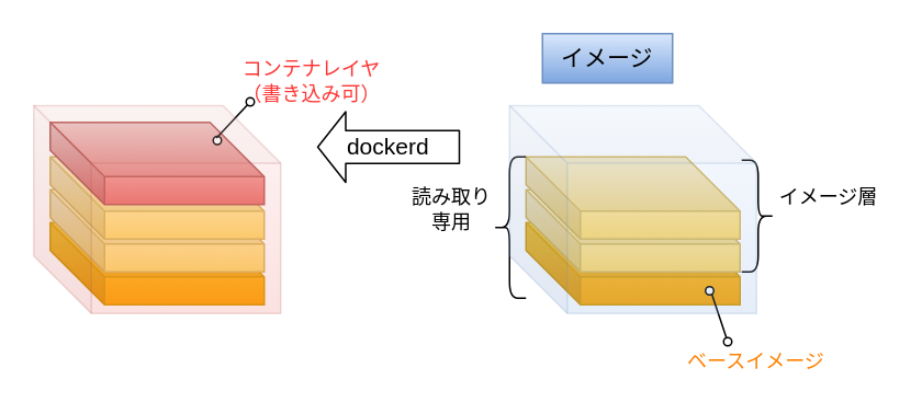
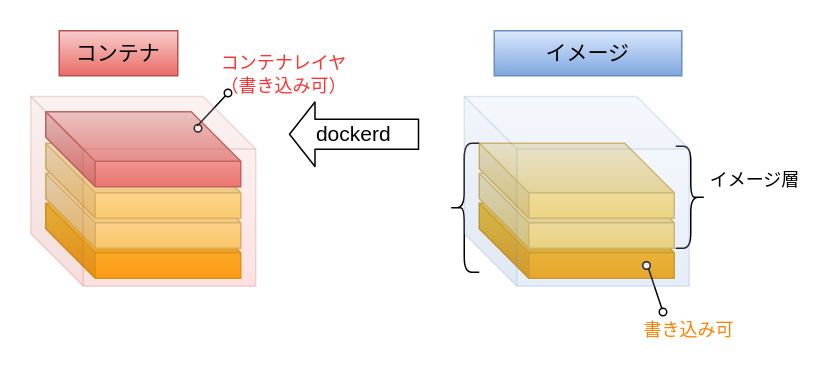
  <mxCell id="0" />
  <mxCell id="1" parent="0" />
  <mxCell id="2" value="" style="shape=cube;whiteSpace=wrap;html=1;boundedLbl=1;backgroundOutline=1;darkOpacity=0.05;darkOpacity2=0.1;size=33;fillColor=#ffcd28;strokeColor=#d79b00;gradientColor=#ffa500;" vertex="1" parent="1"><mxGeometry x="319" y="135" width="130" height="50" as="geometry" /></mxCell>
  <mxCell id="3" value="" style="shape=cube;whiteSpace=wrap;html=1;boundedLbl=1;backgroundOutline=1;darkOpacity=0.05;darkOpacity2=0.1;size=33;fillColor=#fff2cc;strokeColor=#d6b656;gradientColor=#ffd966;" vertex="1" parent="1"><mxGeometry x="319" y="115" width="130" height="50" as="geometry" /></mxCell>
  <mxCell id="4" value="" style="shape=cube;whiteSpace=wrap;html=1;boundedLbl=1;backgroundOutline=1;darkOpacity=0.05;darkOpacity2=0.1;size=33;fillColor=#fff2cc;strokeColor=#d6b656;gradientColor=#ffd966;" vertex="1" parent="1"><mxGeometry x="319" y="95" width="130" height="50" as="geometry" /></mxCell>
  <mxCell id="5" value="" style="endArrow=none;html=1;" edge="1" parent="1"><mxGeometry width="50" height="50" relative="1" as="geometry"><mxPoint x="441" y="206" as="sourcePoint" /><mxPoint x="431" y="176" as="targetPoint" /></mxGeometry></mxCell>
  <mxCell id="6" value="" style="ellipse;whiteSpace=wrap;html=1;aspect=fixed;" vertex="1" parent="1"><mxGeometry x="428" y="174" width="5" height="5" as="geometry" /></mxCell>
  <mxCell id="7" value="" style="ellipse;whiteSpace=wrap;html=1;aspect=fixed;" vertex="1" parent="1"><mxGeometry x="439" y="205" width="5" height="5" as="geometry" /></mxCell>
- <mxCell id="8" value="ベースイメージ" style="text;html=1;strokeColor=none;fillColor=none;align=center;verticalAlign=middle;whiteSpace=wrap;rounded=0;fontColor=#FF8000;" vertex="1" parent="1"><mxGeometry x="399" y="210" width="120" height="20" as="geometry" /></mxCell>
+ <mxCell id="8" value="書き込み可" style="text;html=1;strokeColor=none;fillColor=none;align=center;verticalAlign=middle;whiteSpace=wrap;rounded=0;fontColor=#FF8000;" vertex="1" parent="1"><mxGeometry x="399" y="210" width="120" height="20" as="geometry" /></mxCell>
  <mxCell id="9" value="" style="shape=curlyBracket;whiteSpace=wrap;html=1;rounded=1;fontColor=#00CC00;" vertex="1" parent="1"><mxGeometry x="299" y="95" width="20" height="86" as="geometry" /></mxCell>
- <mxCell id="10" value="読み取り専用" style="text;html=1;strokeColor=none;fillColor=none;align=center;verticalAlign=middle;whiteSpace=wrap;rounded=0;fontColor=#000000;" vertex="1" parent="1"><mxGeometry x="249" y="112" width="50" height="30" as="geometry" /></mxCell>
  <mxCell id="11" value="" style="shape=curlyBracket;whiteSpace=wrap;html=1;rounded=1;fontColor=#00CC00;rotation=-180;" vertex="1" parent="1"><mxGeometry x="450" y="97" width="20" height="68" as="geometry" /></mxCell>
  <mxCell id="12" value="イメージ層" style="text;html=1;strokeColor=none;fillColor=none;align=center;verticalAlign=middle;whiteSpace=wrap;rounded=0;fontColor=#000000;" vertex="1" parent="1"><mxGeometry x="468" y="105" width="70" height="30" as="geometry" /></mxCell>
  <mxCell id="13" value="dockerd" style="shape=flexArrow;endArrow=classic;html=1;fontColor=#000000;endWidth=22;endSize=5.33;width=20;fontSize=14;" edge="1" parent="1"><mxGeometry width="50" height="50" relative="1" as="geometry"><mxPoint x="279" y="89" as="sourcePoint" /><mxPoint x="192" y="89" as="targetPoint" /></mxGeometry></mxCell>
  <mxCell id="14" value="" style="shape=cube;whiteSpace=wrap;html=1;boundedLbl=1;backgroundOutline=1;darkOpacity=0.05;darkOpacity2=0.1;size=33;fillColor=#ffcd28;strokeColor=#d79b00;gradientColor=#ffa500;" vertex="1" parent="1"><mxGeometry x="30" y="135" width="130" height="50" as="geometry" /></mxCell>
  <mxCell id="15" value="" style="shape=cube;whiteSpace=wrap;html=1;boundedLbl=1;backgroundOutline=1;darkOpacity=0.05;darkOpacity2=0.1;size=33;fillColor=#fff2cc;strokeColor=#d6b656;gradientColor=#ffd966;" vertex="1" parent="1"><mxGeometry x="30" y="115" width="130" height="50" as="geometry" /></mxCell>
  <mxCell id="16" value="" style="shape=cube;whiteSpace=wrap;html=1;boundedLbl=1;backgroundOutline=1;darkOpacity=0.05;darkOpacity2=0.1;size=33;fillColor=#fff2cc;strokeColor=#d6b656;gradientColor=#ffd966;" vertex="1" parent="1"><mxGeometry x="30" y="95" width="130" height="50" as="geometry" /></mxCell>
  <mxCell id="17" value="" style="shape=cube;whiteSpace=wrap;html=1;boundedLbl=1;backgroundOutline=1;darkOpacity=0.05;darkOpacity2=0.1;size=33;fillColor=#f8cecc;strokeColor=#b85450;gradientColor=#ea6b66;" vertex="1" parent="1"><mxGeometry x="30" y="74" width="130" height="50" as="geometry" /></mxCell>
  <mxCell id="18" value="" style="endArrow=none;html=1;" edge="1" parent="1" source="21"><mxGeometry width="50" height="50" relative="1" as="geometry"><mxPoint x="131" y="83.5" as="sourcePoint" /><mxPoint x="149" y="61.5" as="targetPoint" /></mxGeometry></mxCell>
  <mxCell id="19" value="" style="ellipse;whiteSpace=wrap;html=1;aspect=fixed;" vertex="1" parent="1"><mxGeometry x="129" y="82.5" width="5" height="5" as="geometry" /></mxCell>
  <mxCell id="20" value="コンテナレイヤ&lt;br&gt;（書き込み可）" style="text;html=1;strokeColor=none;fillColor=none;align=center;verticalAlign=middle;whiteSpace=wrap;rounded=0;fontColor=#FF3333;" vertex="1" parent="1"><mxGeometry x="129" y="34" width="120" height="30" as="geometry" /></mxCell>
  <mxCell id="21" value="" style="ellipse;whiteSpace=wrap;html=1;aspect=fixed;" vertex="1" parent="1"><mxGeometry x="149" y="59" width="5" height="5" as="geometry" /></mxCell>
  <mxCell id="22" value="" style="endArrow=none;html=1;" edge="1" parent="1" target="21"><mxGeometry width="50" height="50" relative="1" as="geometry"><mxPoint x="131" y="83.5" as="sourcePoint" /><mxPoint x="149" y="61.5" as="targetPoint" /></mxGeometry></mxCell>
  <mxCell id="23" value="" style="shape=cube;whiteSpace=wrap;html=1;boundedLbl=1;backgroundOutline=1;darkOpacity=0.05;darkOpacity2=0.1;fontSize=14;gradientColor=#ea6b66;fillColor=#f8cecc;strokeColor=#b85450;opacity=20;size=35;" vertex="1" parent="1"><mxGeometry x="20" y="63.75" width="150" height="126.5" as="geometry" /></mxCell>
  <mxCell id="24" value="" style="shape=cube;whiteSpace=wrap;html=1;boundedLbl=1;backgroundOutline=1;darkOpacity=0.05;darkOpacity2=0.1;fontSize=14;gradientColor=#7ea6e0;fillColor=#dae8fc;strokeColor=#6c8ebf;opacity=20;size=35;" vertex="1" parent="1"><mxGeometry x="309" y="63.75" width="150" height="126.5" as="geometry" /></mxCell>
- <mxCell id="26" value="イメージ" style="rounded=0;whiteSpace=wrap;html=1;fontSize=14;gradientColor=#7ea6e0;fillColor=#dae8fc;strokeColor=#6c8ebf;" vertex="1" parent="1"><mxGeometry x="329" y="20" width="79" height="30" as="geometry" /></mxCell>
+ <mxCell id="25" value="コンテナ" style="rounded=0;whiteSpace=wrap;html=1;fontSize=14;gradientColor=#ea6b66;fillColor=#f8cecc;strokeColor=#b85450;" vertex="1" parent="1"><mxGeometry x="39" y="20" width="79" height="30" as="geometry" /></mxCell>
+ <mxCell id="26" value="イメージ" style="rounded=0;whiteSpace=wrap;html=1;fontSize=14;gradientColor=#7ea6e0;fillColor=#dae8fc;strokeColor=#6c8ebf;" vertex="1" parent="1"><mxGeometry x="329" y="20" width="125" height="30" as="geometry" /></mxCell>
